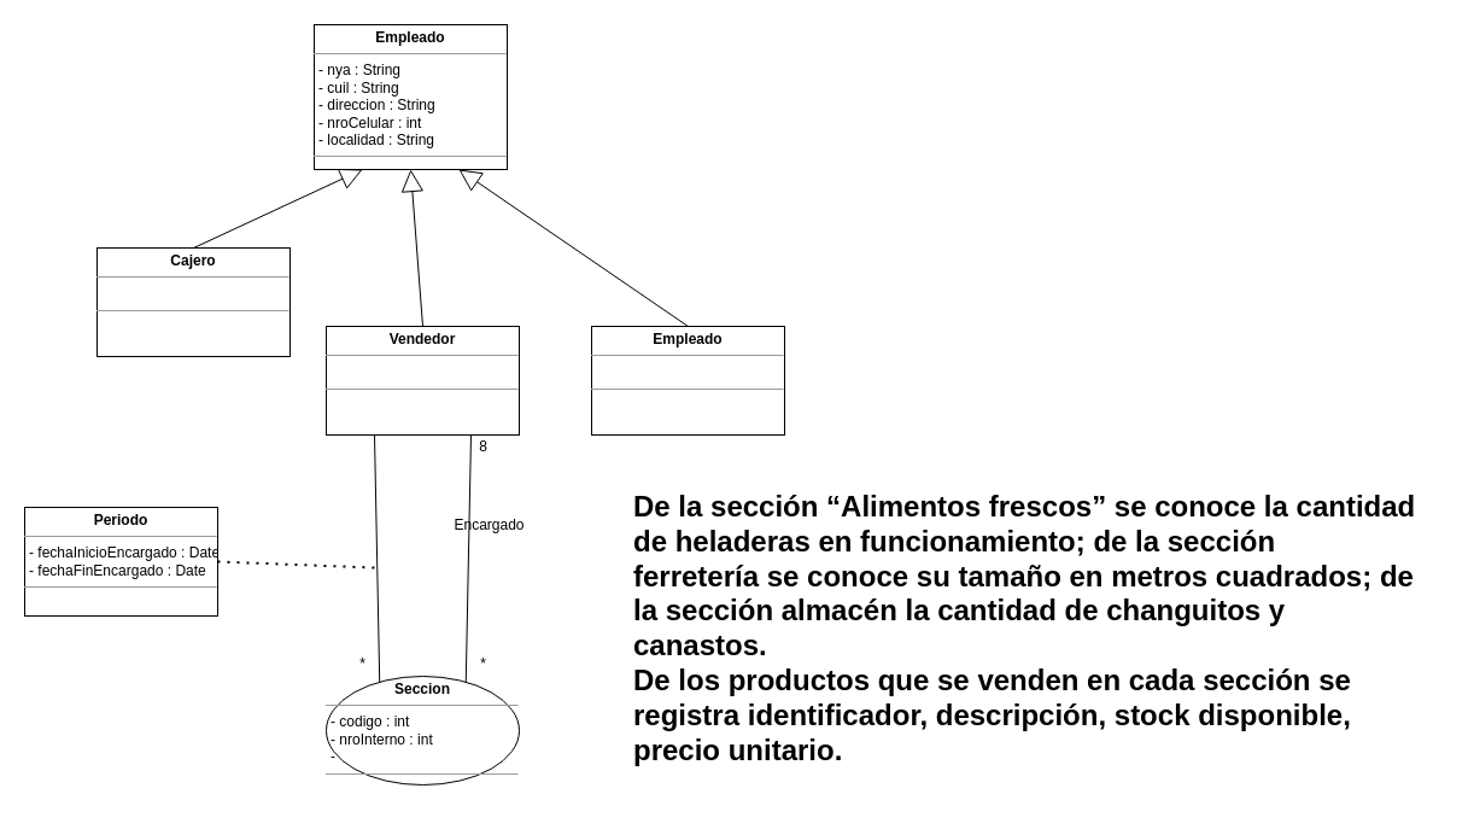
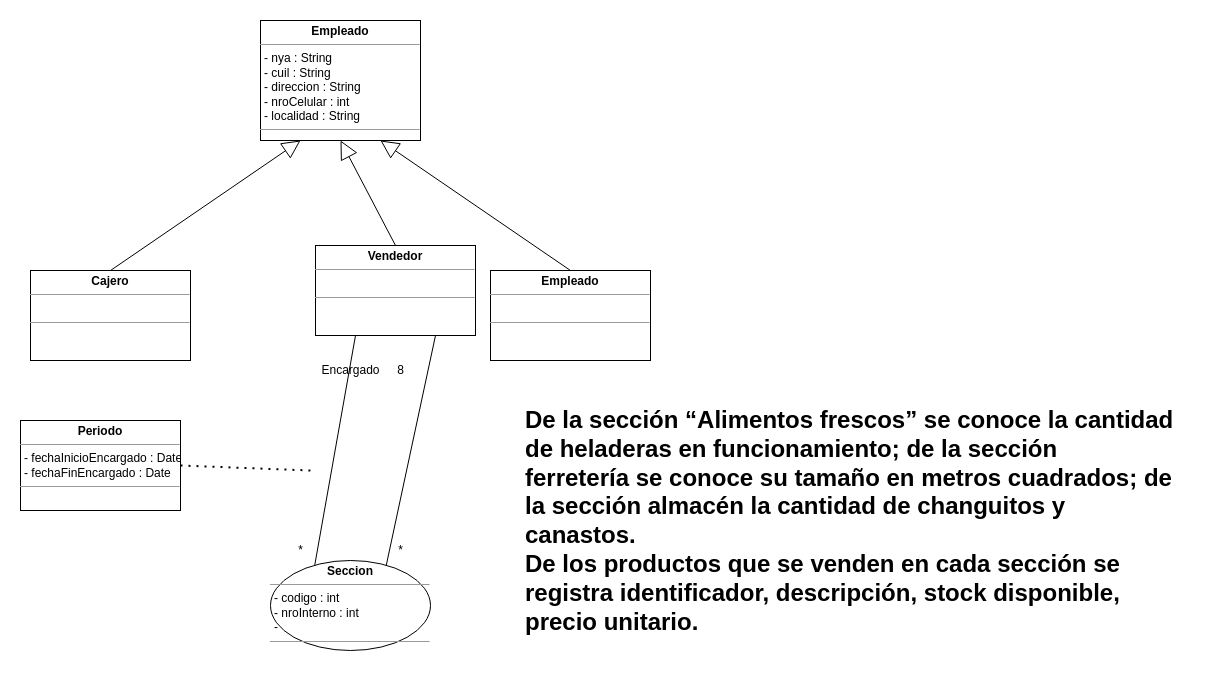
  <mxCell id="0" />
  <mxCell id="1" parent="0" />
  <mxCell id="2" value="&lt;p style=&quot;margin: 0px ; margin-top: 4px ; text-align: center&quot;&gt;&lt;b&gt;Empleado&lt;/b&gt;&lt;/p&gt;&lt;hr size=&quot;1&quot;&gt;&lt;p style=&quot;margin: 0px ; margin-left: 4px&quot;&gt;- nya : String&lt;/p&gt;&lt;p style=&quot;margin: 0px ; margin-left: 4px&quot;&gt;- cuil : String&lt;/p&gt;&lt;p style=&quot;margin: 0px ; margin-left: 4px&quot;&gt;- direccion : String&lt;/p&gt;&lt;p style=&quot;margin: 0px ; margin-left: 4px&quot;&gt;- nroCelular : int&lt;/p&gt;&lt;p style=&quot;margin: 0px ; margin-left: 4px&quot;&gt;- localidad : String&lt;/p&gt;&lt;hr size=&quot;1&quot;&gt;&lt;p style=&quot;margin: 0px ; margin-left: 4px&quot;&gt;&lt;br&gt;&lt;/p&gt;" style="verticalAlign=top;align=left;overflow=fill;fontSize=12;fontFamily=Helvetica;html=1;" vertex="1" parent="1"><mxGeometry x="260" y="20" width="160" height="120" as="geometry" /></mxCell>
- <mxCell id="3" value="&lt;p style=&quot;margin: 0px ; margin-top: 4px ; text-align: center&quot;&gt;&lt;b&gt;Cajero&lt;/b&gt;&lt;/p&gt;&lt;hr size=&quot;1&quot;&gt;&lt;p style=&quot;margin: 0px ; margin-left: 4px&quot;&gt;&lt;br&gt;&lt;/p&gt;&lt;hr size=&quot;1&quot;&gt;&lt;p style=&quot;margin: 0px ; margin-left: 4px&quot;&gt;&lt;br&gt;&lt;/p&gt;" style="verticalAlign=top;align=left;overflow=fill;fontSize=12;fontFamily=Helvetica;html=1;" vertex="1" parent="1"><mxGeometry x="80" y="205" width="160" height="90" as="geometry" /></mxCell>
- <mxCell id="4" value="&lt;p style=&quot;margin: 0px ; margin-top: 4px ; text-align: center&quot;&gt;&lt;b&gt;Vendedor&lt;/b&gt;&lt;/p&gt;&lt;hr size=&quot;1&quot;&gt;&lt;p style=&quot;margin: 0px ; margin-left: 4px&quot;&gt;&lt;br&gt;&lt;/p&gt;&lt;hr size=&quot;1&quot;&gt;&lt;p style=&quot;margin: 0px ; margin-left: 4px&quot;&gt;&lt;br&gt;&lt;/p&gt;" style="verticalAlign=top;align=left;overflow=fill;fontSize=12;fontFamily=Helvetica;html=1;" vertex="1" parent="1"><mxGeometry x="270" y="270" width="160" height="90" as="geometry" /></mxCell>
+ <mxCell id="3" value="&lt;p style=&quot;margin: 0px ; margin-top: 4px ; text-align: center&quot;&gt;&lt;b&gt;Cajero&lt;/b&gt;&lt;/p&gt;&lt;hr size=&quot;1&quot;&gt;&lt;p style=&quot;margin: 0px ; margin-left: 4px&quot;&gt;&lt;br&gt;&lt;/p&gt;&lt;hr size=&quot;1&quot;&gt;&lt;p style=&quot;margin: 0px ; margin-left: 4px&quot;&gt;&lt;br&gt;&lt;/p&gt;" style="verticalAlign=top;align=left;overflow=fill;fontSize=12;fontFamily=Helvetica;html=1;" vertex="1" parent="1"><mxGeometry x="30" y="270" width="160" height="90" as="geometry" /></mxCell>
+ <mxCell id="4" value="&lt;p style=&quot;margin: 0px ; margin-top: 4px ; text-align: center&quot;&gt;&lt;b&gt;Vendedor&lt;/b&gt;&lt;/p&gt;&lt;hr size=&quot;1&quot;&gt;&lt;p style=&quot;margin: 0px ; margin-left: 4px&quot;&gt;&lt;br&gt;&lt;/p&gt;&lt;hr size=&quot;1&quot;&gt;&lt;p style=&quot;margin: 0px ; margin-left: 4px&quot;&gt;&lt;br&gt;&lt;/p&gt;" style="verticalAlign=top;align=left;overflow=fill;fontSize=12;fontFamily=Helvetica;html=1;" vertex="1" parent="1"><mxGeometry x="315" y="245" width="160" height="90" as="geometry" /></mxCell>
  <mxCell id="5" value="&lt;p style=&quot;margin: 0px ; margin-top: 4px ; text-align: center&quot;&gt;&lt;b&gt;Empleado&lt;/b&gt;&lt;/p&gt;&lt;hr size=&quot;1&quot;&gt;&lt;p style=&quot;margin: 0px ; margin-left: 4px&quot;&gt;&lt;br&gt;&lt;/p&gt;&lt;hr size=&quot;1&quot;&gt;&lt;p style=&quot;margin: 0px ; margin-left: 4px&quot;&gt;&lt;br&gt;&lt;/p&gt;" style="verticalAlign=top;align=left;overflow=fill;fontSize=12;fontFamily=Helvetica;html=1;" vertex="1" parent="1"><mxGeometry x="490" y="270" width="160" height="90" as="geometry" /></mxCell>
  <mxCell id="6" value="" style="endArrow=block;endSize=16;endFill=0;html=1;entryX=0.25;entryY=1;entryDx=0;entryDy=0;exitX=0.5;exitY=0;exitDx=0;exitDy=0;" edge="1" parent="1" source="3" target="2"><mxGeometry width="160" relative="1" as="geometry"><mxPoint x="80" y="300" as="sourcePoint" /><mxPoint x="240" y="300" as="targetPoint" /></mxGeometry></mxCell>
  <mxCell id="7" value="" style="endArrow=block;endSize=16;endFill=0;html=1;entryX=0.75;entryY=1;entryDx=0;entryDy=0;exitX=0.5;exitY=0;exitDx=0;exitDy=0;" edge="1" parent="1" source="5" target="2"><mxGeometry width="160" relative="1" as="geometry"><mxPoint x="90" y="310" as="sourcePoint" /><mxPoint x="250" y="310" as="targetPoint" /></mxGeometry></mxCell>
  <mxCell id="8" value="" style="endArrow=block;endSize=16;endFill=0;html=1;entryX=0.5;entryY=1;entryDx=0;entryDy=0;exitX=0.5;exitY=0;exitDx=0;exitDy=0;" edge="1" parent="1" source="4" target="2"><mxGeometry width="160" relative="1" as="geometry"><mxPoint x="100" y="320" as="sourcePoint" /><mxPoint x="260" y="320" as="targetPoint" /></mxGeometry></mxCell>
  <mxCell id="9" value="&lt;p style=&quot;margin: 0px ; margin-top: 4px ; text-align: center&quot;&gt;&lt;b&gt;Seccion&lt;/b&gt;&lt;/p&gt;&lt;hr size=&quot;1&quot;&gt;&lt;p style=&quot;margin: 0px ; margin-left: 4px&quot;&gt;- codigo : int&lt;/p&gt;&lt;p style=&quot;margin: 0px ; margin-left: 4px&quot;&gt;- nroInterno : int&lt;/p&gt;&lt;p style=&quot;margin: 0px ; margin-left: 4px&quot;&gt;-&amp;nbsp;&lt;/p&gt;&lt;hr size=&quot;1&quot;&gt;&lt;p style=&quot;margin: 0px ; margin-left: 4px&quot;&gt;&lt;br&gt;&lt;/p&gt;" style="ellipse;verticalAlign=top;align=left;overflow=fill;fontSize=12;fontFamily=Helvetica;html=1;" vertex="1" parent="1"><mxGeometry x="270" y="560" width="160" height="90" as="geometry" /></mxCell>
  <mxCell id="10" value="" style="endArrow=none;html=1;entryX=0.25;entryY=1;entryDx=0;entryDy=0;exitX=0.25;exitY=0;exitDx=0;exitDy=0;" edge="1" parent="1" source="9" target="4"><mxGeometry width="50" height="50" relative="1" as="geometry"><mxPoint x="350" y="730" as="sourcePoint" /><mxPoint x="400" y="680" as="targetPoint" /></mxGeometry></mxCell>
  <mxCell id="11" value="*" style="text;html=1;align=center;verticalAlign=middle;resizable=0;points=[];autosize=1;strokeColor=none;" vertex="1" parent="1"><mxGeometry x="290" y="540" width="20" height="20" as="geometry" /></mxCell>
- <mxCell id="12" value="Encargado" style="text;html=1;align=center;verticalAlign=middle;resizable=0;points=[];autosize=1;strokeColor=none;" vertex="1" parent="1"><mxGeometry x="370" y="425" width="70" height="20" as="geometry" /></mxCell>
+ <mxCell id="12" value="Encargado" style="text;html=1;align=center;verticalAlign=middle;resizable=0;points=[];autosize=1;strokeColor=none;" vertex="1" parent="1"><mxGeometry x="315" y="360" width="70" height="20" as="geometry" /></mxCell>
  <mxCell id="13" value="&lt;p style=&quot;margin: 0px ; margin-top: 4px ; text-align: center&quot;&gt;&lt;b&gt;Periodo&lt;/b&gt;&lt;/p&gt;&lt;hr size=&quot;1&quot;&gt;&lt;p style=&quot;margin: 0px ; margin-left: 4px&quot;&gt;- fechaInicioEncargado : Date&lt;/p&gt;&lt;p style=&quot;margin: 0px ; margin-left: 4px&quot;&gt;- fechaFinEncargado : Date&lt;/p&gt;&lt;hr size=&quot;1&quot;&gt;&lt;p style=&quot;margin: 0px ; margin-left: 4px&quot;&gt;&lt;br&gt;&lt;/p&gt;" style="verticalAlign=top;align=left;overflow=fill;fontSize=12;fontFamily=Helvetica;html=1;" vertex="1" parent="1"><mxGeometry x="20" y="420" width="160" height="90" as="geometry" /></mxCell>
  <mxCell id="14" value="" style="endArrow=none;dashed=1;html=1;dashPattern=1 3;strokeWidth=2;exitX=1;exitY=0.5;exitDx=0;exitDy=0;" edge="1" parent="1" source="13"><mxGeometry width="50" height="50" relative="1" as="geometry"><mxPoint x="380" y="740" as="sourcePoint" /><mxPoint x="310" y="470" as="targetPoint" /></mxGeometry></mxCell>
  <mxCell id="15" value="" style="endArrow=none;html=1;exitX=0.75;exitY=0;exitDx=0;exitDy=0;entryX=0.75;entryY=1;entryDx=0;entryDy=0;" edge="1" parent="1" source="9" target="4"><mxGeometry width="50" height="50" relative="1" as="geometry"><mxPoint x="430" y="730" as="sourcePoint" /><mxPoint x="480" y="680" as="targetPoint" /></mxGeometry></mxCell>
  <mxCell id="16" value="*" style="text;html=1;align=center;verticalAlign=middle;resizable=0;points=[];autosize=1;strokeColor=none;" vertex="1" parent="1"><mxGeometry x="390" y="540" width="20" height="20" as="geometry" /></mxCell>
  <mxCell id="17" value="8" style="text;html=1;align=center;verticalAlign=middle;resizable=0;points=[];autosize=1;strokeColor=none;" vertex="1" parent="1"><mxGeometry x="390" y="360" width="20" height="20" as="geometry" /></mxCell>
  <mxCell id="18" value="&lt;h1&gt;De la sección “Alimentos frescos” se conoce la cantidad de heladeras en funcionamiento; de la sección&lt;br&gt;ferretería se conoce su tamaño en metros cuadrados; de la sección almacén la cantidad de changuitos y&lt;br&gt;canastos.&lt;br&gt;De los productos que se venden en cada sección se registra identificador, descripción, stock disponible,&lt;br&gt;precio unitario.&lt;br&gt;&lt;/h1&gt;" style="text;html=1;strokeColor=none;fillColor=none;spacing=5;spacingTop=-20;whiteSpace=wrap;overflow=hidden;rounded=0;" vertex="1" parent="1"><mxGeometry x="520" y="400" width="680" height="270" as="geometry" /></mxCell>
